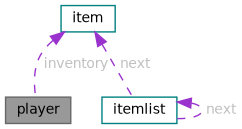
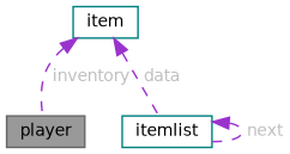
  digraph {
    node [color=teal fillcolor=white fontname=Helvetica fontsize=10 shape=box style=filled]
    edge [color=darkorchid3 dir=back fontcolor=grey fontname=Helvetica fontsize=10 labelfontname=Helvetica labelfontsize=10 style=dashed]
    n1 [color=gray40 fillcolor=grey60 fontcolor=black height=0.2 label=player width=0.4]
    n2 [height=0.2 label=itemlist width=0.4]
    n3 [height=0.2 label=item width=0.4]
    n2 -> n2 [label=" next"]
    n3 -> n1 [label=" inventory"]
-   n3 -> n2 [label=" next"]
+   n3 -> n2 [label=" data"]
  }
